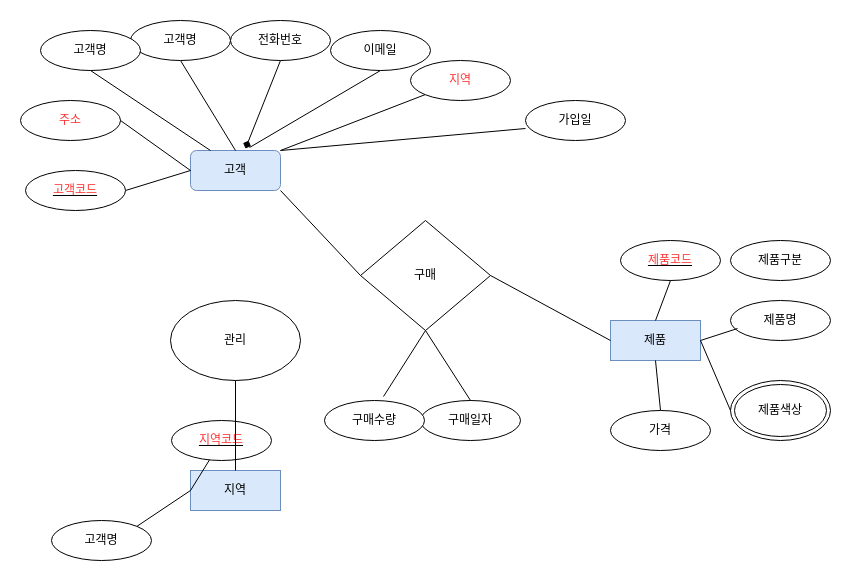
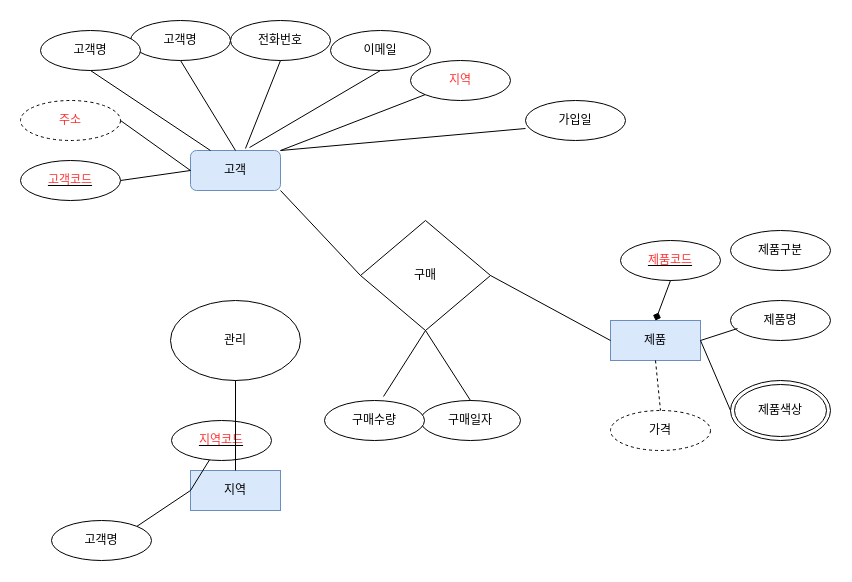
  <mxCell id="0" />
  <mxCell id="1" parent="0" />
  <mxCell id="2" value="고객" style="whiteSpace=wrap;html=1;align=center;fillColor=#dae8fc;strokeColor=#6c8ebf;rounded=1;" parent="1" vertex="1"><mxGeometry x="190" y="150" width="90" height="40" as="geometry" /></mxCell>
  <mxCell id="3" value="" style="endArrow=none;html=1;rounded=0;entryX=0.5;entryY=0;entryDx=0;entryDy=0;exitX=0.5;exitY=1;exitDx=0;exitDy=0;exitPerimeter=0;" parent="1" source="4" target="2" edge="1"><mxGeometry relative="1" as="geometry"><mxPoint x="120" y="80" as="sourcePoint" /><mxPoint x="390" y="90" as="targetPoint" /></mxGeometry></mxCell>
  <mxCell id="4" value="고객명" style="ellipse;whiteSpace=wrap;html=1;align=center;" parent="1" vertex="1"><mxGeometry x="130" y="20" width="100" height="40" as="geometry" /></mxCell>
  <mxCell id="5" value="전화번호" style="ellipse;whiteSpace=wrap;html=1;align=center;" parent="1" vertex="1"><mxGeometry x="230" y="20" width="100" height="40" as="geometry" /></mxCell>
  <mxCell id="6" value="이메일" style="ellipse;whiteSpace=wrap;html=1;align=center;" parent="1" vertex="1"><mxGeometry x="330" y="30" width="100" height="40" as="geometry" /></mxCell>
  <mxCell id="7" value="&lt;font color=&quot;#ff3333&quot;&gt;지역&lt;/font&gt;" style="ellipse;whiteSpace=wrap;html=1;align=center;" parent="1" vertex="1"><mxGeometry x="410" y="60" width="100" height="40" as="geometry" /></mxCell>
  <mxCell id="8" value="고객명" style="ellipse;whiteSpace=wrap;html=1;align=center;" parent="1" vertex="1"><mxGeometry x="40" y="30" width="100" height="40" as="geometry" /></mxCell>
  <mxCell id="9" value="" style="endArrow=none;html=1;rounded=0;exitX=0.5;exitY=1;exitDx=0;exitDy=0;entryX=0.222;entryY=0;entryDx=0;entryDy=0;entryPerimeter=0;" parent="1" source="8" target="2" edge="1"><mxGeometry relative="1" as="geometry"><mxPoint y="160" as="sourcePoint" x="10" /><mxPoint x="200" y="140" as="targetPoint" /></mxGeometry></mxCell>
- <mxCell id="10" value="" style="endArrow=diamond;html=1;rounded=0;entryX=0.611;entryY=-0.05;entryDx=0;entryDy=0;exitX=0.5;exitY=1;exitDx=0;exitDy=0;entryPerimeter=0;" parent="1" source="5" target="2" edge="1"><mxGeometry relative="1" as="geometry"><mxPoint x="220" y="230" as="sourcePoint" /><mxPoint x="345" y="310" as="targetPoint" /></mxGeometry></mxCell>
+ <mxCell id="10" value="" style="endArrow=none;html=1;rounded=0;entryX=0.611;entryY=-0.05;entryDx=0;entryDy=0;exitX=0.5;exitY=1;exitDx=0;exitDy=0;entryPerimeter=0;" parent="1" source="5" target="2" edge="1"><mxGeometry relative="1" as="geometry"><mxPoint x="220" y="230" as="sourcePoint" /><mxPoint x="345" y="310" as="targetPoint" /></mxGeometry></mxCell>
  <mxCell id="11" value="" style="endArrow=none;html=1;rounded=0;entryX=0.5;entryY=1;entryDx=0;entryDy=0;exitX=0.656;exitY=-0.075;exitDx=0;exitDy=0;exitPerimeter=0;" parent="1" source="2" target="6" edge="1"><mxGeometry relative="1" as="geometry"><mxPoint x="160" y="170" as="sourcePoint" /><mxPoint x="320" y="170" as="targetPoint" /></mxGeometry></mxCell>
  <mxCell id="12" value="" style="endArrow=none;html=1;rounded=0;entryX=0;entryY=1;entryDx=0;entryDy=0;exitX=1;exitY=0;exitDx=0;exitDy=0;" parent="1" source="2" target="7" edge="1"><mxGeometry relative="1" as="geometry"><mxPoint x="290" y="180" as="sourcePoint" /><mxPoint x="390" y="80" as="targetPoint" /></mxGeometry></mxCell>
  <mxCell id="13" value="가입일" style="ellipse;whiteSpace=wrap;html=1;align=center;" parent="1" vertex="1"><mxGeometry x="525" y="100" width="100" height="40" as="geometry" /></mxCell>
  <mxCell id="14" value="" style="endArrow=none;html=1;rounded=0;entryX=0;entryY=0.7;entryDx=0;entryDy=0;exitX=1;exitY=0;exitDx=0;exitDy=0;entryPerimeter=0;" parent="1" source="2" target="13" edge="1"><mxGeometry relative="1" as="geometry"><mxPoint x="290" y="190" as="sourcePoint" /><mxPoint x="445" y="134" as="targetPoint" /></mxGeometry></mxCell>
  <mxCell id="15" value="" style="endArrow=none;html=1;rounded=0;entryX=0;entryY=0.5;entryDx=0;entryDy=0;exitX=1;exitY=0.5;exitDx=0;exitDy=0;" parent="1" source="16" target="2" edge="1"><mxGeometry relative="1" as="geometry"><mxPoint x="125.355" y="225.858" as="sourcePoint" /><mxPoint x="320" y="170" as="targetPoint" /></mxGeometry></mxCell>
- <mxCell id="16" value="&lt;font color=&quot;#ff3333&quot;&gt;고객코드&lt;/font&gt;" style="ellipse;whiteSpace=wrap;html=1;align=center;fontStyle=4;" parent="1" vertex="1"><mxGeometry x="25" y="170" width="100" height="40" as="geometry" /></mxCell>
+ <mxCell id="16" value="&lt;font color=&quot;#ff3333&quot;&gt;고객코드&lt;/font&gt;" style="ellipse;whiteSpace=wrap;html=1;align=center;fontStyle=4;" parent="1" vertex="1"><mxGeometry x="20" y="160" width="100" height="40" as="geometry" /></mxCell>
  <mxCell id="17" value="지역" style="whiteSpace=wrap;html=1;align=center;fillColor=#dae8fc;strokeColor=#6c8ebf;" vertex="1" parent="1"><mxGeometry x="190" y="470" width="90" height="40" as="geometry" /></mxCell>
  <mxCell id="18" value="&lt;u&gt;&lt;font color=&quot;#ff3333&quot;&gt;지역코드&lt;/font&gt;&lt;/u&gt;" style="ellipse;whiteSpace=wrap;html=1;align=center;" vertex="1" parent="1"><mxGeometry x="171" y="420" width="100" height="40" as="geometry" /></mxCell>
  <mxCell id="19" value="고객명" style="ellipse;whiteSpace=wrap;html=1;align=center;" vertex="1" parent="1"><mxGeometry x="51" y="520" width="100" height="40" as="geometry" /></mxCell>
  <mxCell id="20" value="" style="endArrow=none;html=1;rounded=0;entryX=0;entryY=0.5;entryDx=0;entryDy=0;" edge="1" parent="1" source="18" target="17"><mxGeometry relative="1" as="geometry"><mxPoint x="120" y="300" as="sourcePoint" /><mxPoint x="226" y="272" as="targetPoint" /><Array as="points" /></mxGeometry></mxCell>
  <mxCell id="21" value="" style="endArrow=none;html=1;rounded=0;entryX=0;entryY=0.5;entryDx=0;entryDy=0;exitX=1;exitY=0;exitDx=0;exitDy=0;" edge="1" parent="1" source="19" target="17"><mxGeometry relative="1" as="geometry"><mxPoint x="141" y="570" as="sourcePoint" /><mxPoint x="200" y="500" as="targetPoint" /><Array as="points" /></mxGeometry></mxCell>
  <mxCell id="22" value="제품" style="whiteSpace=wrap;html=1;align=center;fillColor=#dae8fc;strokeColor=#6c8ebf;" vertex="1" parent="1"><mxGeometry x="610" y="320" width="90" height="40" as="geometry" /></mxCell>
  <mxCell id="23" value="&lt;u&gt;&lt;font color=&quot;#ff3333&quot;&gt;제품코드&lt;/font&gt;&lt;/u&gt;" style="ellipse;whiteSpace=wrap;html=1;align=center;" vertex="1" parent="1"><mxGeometry x="620" y="240" width="100" height="40" as="geometry" /></mxCell>
  <mxCell id="24" value="제품명" style="ellipse;whiteSpace=wrap;html=1;align=center;" vertex="1" parent="1"><mxGeometry x="730" y="300" width="100" height="40" as="geometry" /></mxCell>
- <mxCell id="25" value="제품구분" style="ellipse;whiteSpace=wrap;html=1;align=center;" vertex="1" parent="1"><mxGeometry x="730" y="240" width="100" height="40" as="geometry" /></mxCell>
+ <mxCell id="25" value="제품구분" style="ellipse;whiteSpace=wrap;html=1;align=center;" vertex="1" parent="1"><mxGeometry x="730" y="230" width="100" height="40" as="geometry" /></mxCell>
  <mxCell id="26" value="제품색상" style="ellipse;shape=doubleEllipse;whiteSpace=wrap;html=1;" vertex="1" parent="1"><mxGeometry x="730" y="380" width="100" height="60" as="geometry" /></mxCell>
- <mxCell id="27" value="가격" style="ellipse;whiteSpace=wrap;html=1;align=center;" vertex="1" parent="1"><mxGeometry x="610" y="410" width="100" height="40" as="geometry" /></mxCell>
- <mxCell id="28" value="" style="endArrow=none;html=1;rounded=0;entryX=0.5;entryY=0;entryDx=0;entryDy=0;exitX=0.5;exitY=1;exitDx=0;exitDy=0;" edge="1" parent="1" source="23" target="22"><mxGeometry width="50" height="50" relative="1" as="geometry"><mxPoint x="400" y="480" as="sourcePoint" /><mxPoint x="520" y="460" as="targetPoint" /></mxGeometry></mxCell>
+ <mxCell id="27" value="가격" style="ellipse;whiteSpace=wrap;html=1;align=center;dashed=1;" vertex="1" parent="1"><mxGeometry x="610" y="410" width="100" height="40" as="geometry" /></mxCell>
+ <mxCell id="28" value="" style="endArrow=diamond;html=1;rounded=0;entryX=0.5;entryY=0;entryDx=0;entryDy=0;exitX=0.5;exitY=1;exitDx=0;exitDy=0;" edge="1" parent="1" source="23" target="22"><mxGeometry width="50" height="50" relative="1" as="geometry"><mxPoint x="400" y="480" as="sourcePoint" /><mxPoint x="520" y="460" as="targetPoint" /></mxGeometry></mxCell>
  <mxCell id="29" value="" style="endArrow=none;html=1;rounded=0;entryX=0.07;entryY=0.7;entryDx=0;entryDy=0;entryPerimeter=0;exitX=1;exitY=0.5;exitDx=0;exitDy=0;" edge="1" parent="1" source="22" target="24"><mxGeometry width="50" height="50" relative="1" as="geometry"><mxPoint x="420" y="500" as="sourcePoint" /><mxPoint x="540" y="480" as="targetPoint" /></mxGeometry></mxCell>
  <mxCell id="30" value="" style="endArrow=none;html=1;rounded=0;entryX=0;entryY=0.5;entryDx=0;entryDy=0;exitX=1;exitY=0.5;exitDx=0;exitDy=0;" edge="1" parent="1" source="22" target="26"><mxGeometry width="50" height="50" relative="1" as="geometry"><mxPoint x="430" y="510" as="sourcePoint" /><mxPoint x="550" y="490" as="targetPoint" /></mxGeometry></mxCell>
- <mxCell id="31" value="" style="endArrow=none;html=1;rounded=0;entryX=0.5;entryY=0;entryDx=0;entryDy=0;exitX=0.5;exitY=1;exitDx=0;exitDy=0;" edge="1" parent="1" source="22" target="27"><mxGeometry width="50" height="50" relative="1" as="geometry"><mxPoint x="440" y="520" as="sourcePoint" /><mxPoint x="560" y="500" as="targetPoint" /></mxGeometry></mxCell>
+ <mxCell id="31" value="" style="endArrow=none;html=1;rounded=0;entryX=0.5;entryY=0;entryDx=0;entryDy=0;exitX=0.5;exitY=1;exitDx=0;exitDy=0;dashed=1;" edge="1" parent="1" source="22" target="27"><mxGeometry width="50" height="50" relative="1" as="geometry"><mxPoint x="440" y="520" as="sourcePoint" /><mxPoint x="560" y="500" as="targetPoint" /></mxGeometry></mxCell>
  <mxCell id="32" value="관리" style="ellipse;whiteSpace=wrap;html=1;" vertex="1" parent="1"><mxGeometry x="170" y="300" width="130" height="80" as="geometry" /></mxCell>
  <mxCell id="33" value="" style="endArrow=none;html=1;rounded=0;exitX=0.5;exitY=0;exitDx=0;exitDy=0;entryX=0.5;entryY=1;entryDx=0;entryDy=0;" edge="1" parent="1" source="17" target="32"><mxGeometry width="50" height="50" relative="1" as="geometry"><mxPoint x="350" y="380" as="sourcePoint" /><mxPoint x="400" y="330" as="targetPoint" /></mxGeometry></mxCell>
- <mxCell id="34" value="&lt;font color=&quot;#ff3333&quot;&gt;주소&lt;/font&gt;" style="ellipse;whiteSpace=wrap;html=1;align=center;" vertex="1" parent="1"><mxGeometry x="20" y="100" width="100" height="40" as="geometry" /></mxCell>
+ <mxCell id="34" value="&lt;font color=&quot;#ff3333&quot;&gt;주소&lt;/font&gt;" style="ellipse;whiteSpace=wrap;html=1;align=center;dashed=1;" vertex="1" parent="1"><mxGeometry x="20" y="100" width="100" height="40" as="geometry" /></mxCell>
  <mxCell id="35" value="" style="endArrow=none;html=1;rounded=0;entryX=1;entryY=0.5;entryDx=0;entryDy=0;exitX=0;exitY=0.5;exitDx=0;exitDy=0;" edge="1" parent="1" source="2" target="34"><mxGeometry width="50" height="50" relative="1" as="geometry"><mxPoint x="350" y="380" as="sourcePoint" /><mxPoint x="400" y="330" as="targetPoint" /></mxGeometry></mxCell>
  <mxCell id="36" value="구매" style="rhombus;whiteSpace=wrap;html=1;" vertex="1" parent="1"><mxGeometry x="360" y="220" width="130" height="110" as="geometry" /></mxCell>
  <mxCell id="37" value="" style="endArrow=none;html=1;rounded=0;entryX=1;entryY=1;entryDx=0;entryDy=0;exitX=0;exitY=0.5;exitDx=0;exitDy=0;" edge="1" parent="1" source="36" target="2"><mxGeometry width="50" height="50" relative="1" as="geometry"><mxPoint x="350" y="380" as="sourcePoint" /><mxPoint x="400" y="330" as="targetPoint" /></mxGeometry></mxCell>
  <mxCell id="38" value="" style="endArrow=none;html=1;rounded=0;entryX=1;entryY=0.5;entryDx=0;entryDy=0;exitX=0;exitY=0.5;exitDx=0;exitDy=0;" edge="1" parent="1" source="22" target="36"><mxGeometry width="50" height="50" relative="1" as="geometry"><mxPoint x="350" y="380" as="sourcePoint" /><mxPoint x="400" y="330" as="targetPoint" /></mxGeometry></mxCell>
  <mxCell id="39" value="구매일자" style="ellipse;whiteSpace=wrap;html=1;align=center;" vertex="1" parent="1"><mxGeometry x="420" y="400" width="100" height="40" as="geometry" /></mxCell>
  <mxCell id="40" value="구매수량" style="ellipse;whiteSpace=wrap;html=1;align=center;" vertex="1" parent="1"><mxGeometry x="324" y="400" width="100" height="40" as="geometry" /></mxCell>
  <mxCell id="41" value="" style="endArrow=none;html=1;rounded=0;entryX=0.5;entryY=1;entryDx=0;entryDy=0;exitX=0.59;exitY=-0.1;exitDx=0;exitDy=0;exitPerimeter=0;" edge="1" parent="1" source="40" target="36"><mxGeometry width="50" height="50" relative="1" as="geometry"><mxPoint x="350" y="380" as="sourcePoint" /><mxPoint x="400" y="330" as="targetPoint" /></mxGeometry></mxCell>
  <mxCell id="42" value="" style="endArrow=none;html=1;rounded=0;exitX=0.5;exitY=0;exitDx=0;exitDy=0;entryX=0.5;entryY=1;entryDx=0;entryDy=0;" edge="1" parent="1" source="39" target="36"><mxGeometry width="50" height="50" relative="1" as="geometry"><mxPoint x="350" y="380" as="sourcePoint" /><mxPoint x="400" y="330" as="targetPoint" /></mxGeometry></mxCell>
